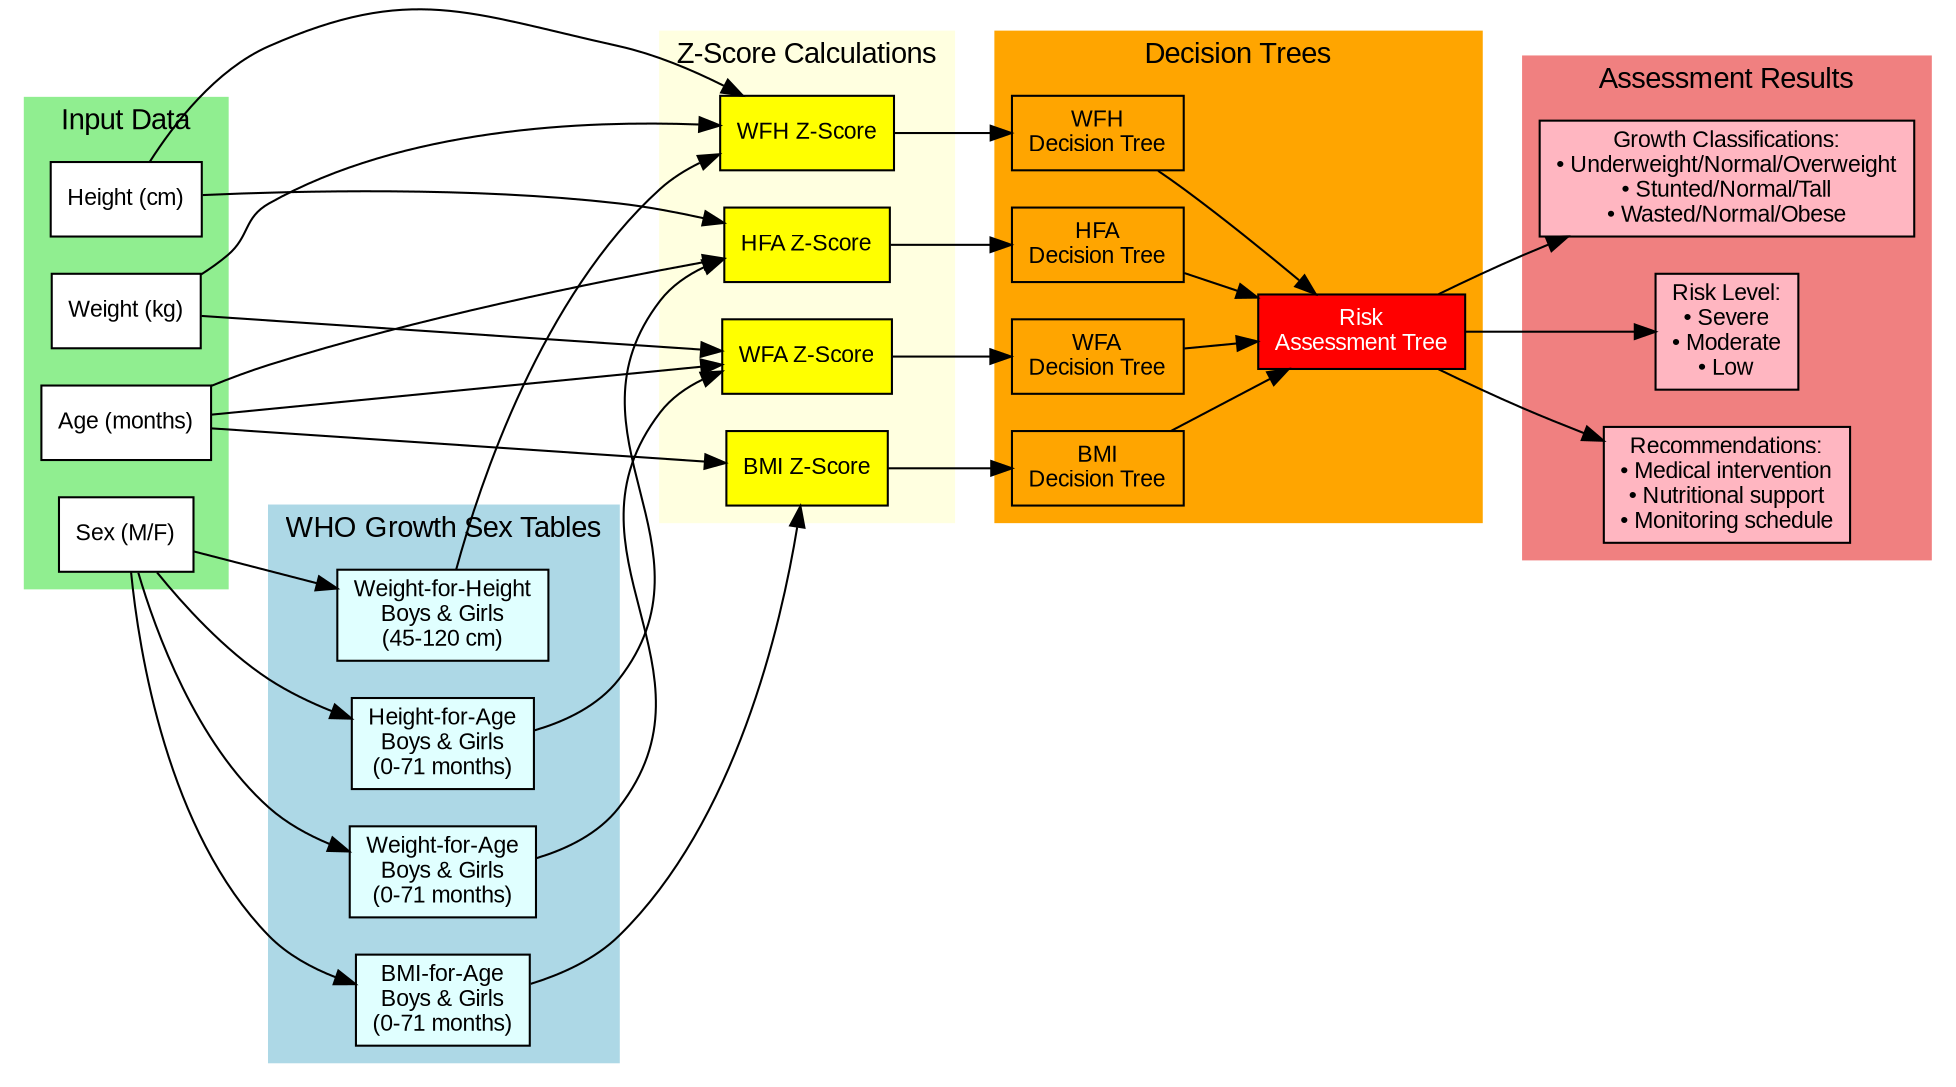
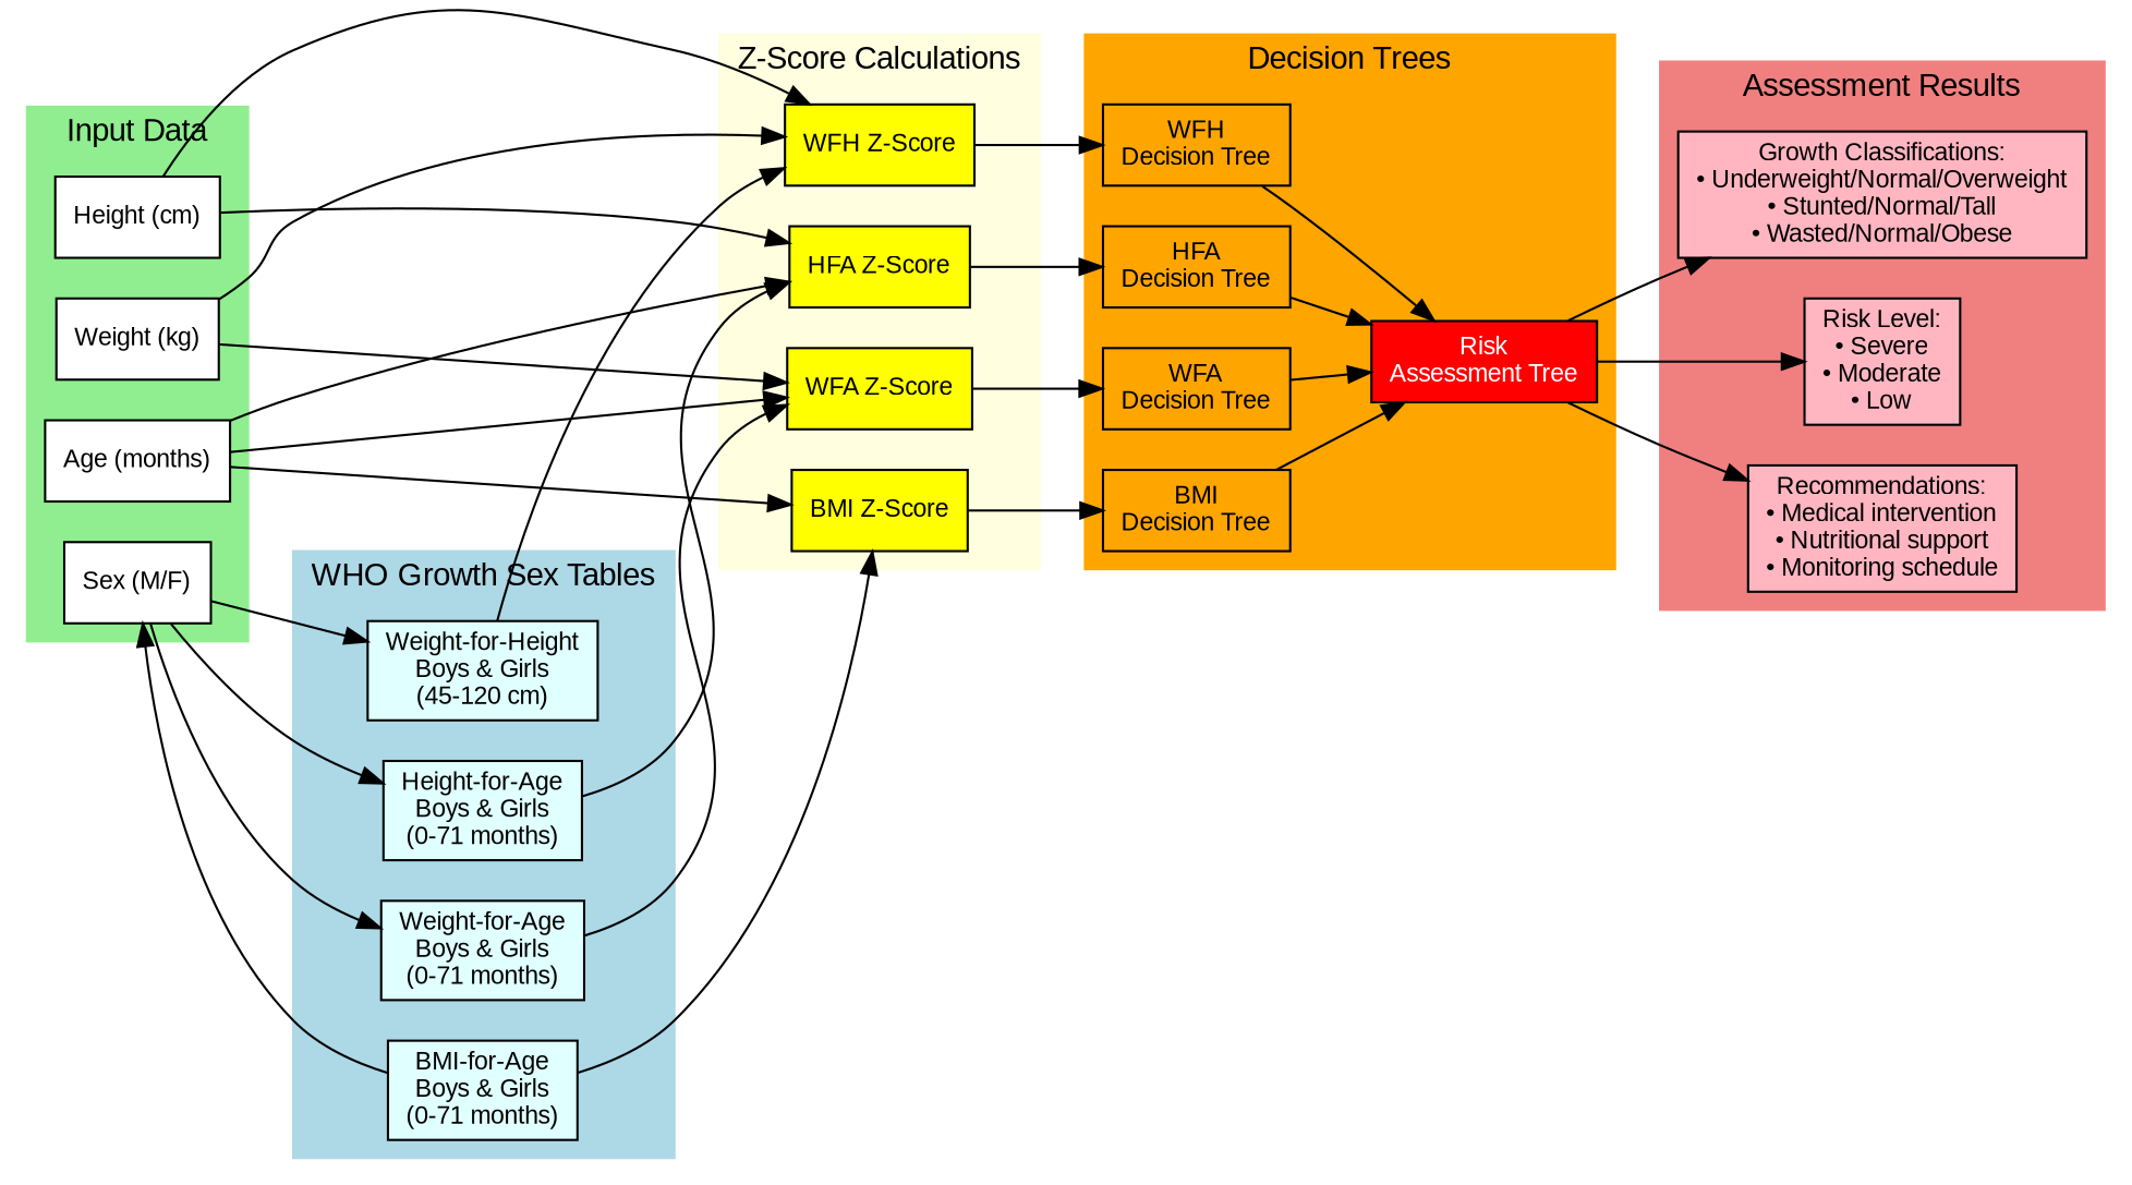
  digraph {
    bgcolor=white
    fontname=Arial
    fontsize=14
    rankdir=LR
    node [fillcolor=white fontname=Arial fontsize=11 shape=box style=filled]
    edge [fontname=Arial fontsize=10]
    n1 [label="Weight (kg)"]
    n2 [label="Height (cm)"]
    n3 [label="Age (months)"]
    n4 [label="Sex (M/F)"]
    n5 [fillcolor=lightcyan label="Weight-for-Age\nBoys & Girls\n(0-71 months)"]
    n6 [fillcolor=lightcyan label="Height-for-Age\nBoys & Girls\n(0-71 months)"]
    n7 [fillcolor=lightcyan label="Weight-for-Height\nBoys & Girls\n(45-120 cm)"]
    n8 [fillcolor=lightcyan label="BMI-for-Age\nBoys & Girls\n(0-71 months)"]
    n9 [fillcolor=yellow label="WFA Z-Score"]
    n10 [fillcolor=yellow label="HFA Z-Score"]
    n11 [fillcolor=yellow label="WFH Z-Score"]
    n12 [fillcolor=yellow label="BMI Z-Score"]
    n13 [fillcolor=orange label="WFA\nDecision Tree"]
    n14 [fillcolor=orange label="HFA\nDecision Tree"]
    n15 [fillcolor=orange label="WFH\nDecision Tree"]
    n16 [fillcolor=orange label="BMI\nDecision Tree"]
    n17 [fillcolor=red fontcolor=white label="Risk\nAssessment Tree"]
    n18 [fillcolor=lightpink label="Growth Classifications:\n• Underweight/Normal/Overweight\n• Stunted/Normal/Tall\n• Wasted/Normal/Obese"]
    n19 [fillcolor=lightpink label="Risk Level:\n• Severe\n• Moderate\n• Low"]
    n20 [fillcolor=lightpink label="Recommendations:\n• Medical intervention\n• Nutritional support\n• Monitoring schedule"]
    subgraph cluster_1 {
      color=lightgreen
      label="Input Data"
      style=filled
      n1
      n2
      n3
      n4
    }
    subgraph cluster_2 {
      color=lightblue
      label="WHO Growth Sex Tables"
      style=filled
      n5
      n6
      n7
      n8
    }
    subgraph cluster_3 {
      color=lightyellow
      label="Z-Score Calculations"
      style=filled
      n9
      n10
      n11
      n12
    }
    subgraph cluster_4 {
      color=orange
      label="Decision Trees"
      style=filled
      n13
      n14
      n15
      n16
      n17
    }
    subgraph cluster_5 {
      color=lightcoral
      label="Assessment Results"
      style=filled
      n18
      n19
      n20
    }
    n1 -> n9
    n1 -> n11
    n2 -> n10
    n2 -> n11
    n3 -> n9
    n3 -> n10
    n3 -> n12
    n4 -> n5
    n4 -> n6
    n4 -> n7
-   n4 -> n8
+   n8 -> n4
    n5 -> n9
    n6 -> n10
    n7 -> n11
    n8 -> n12
    n9 -> n13
    n10 -> n14
    n11 -> n15
    n12 -> n16
    n13 -> n17
    n14 -> n17
    n15 -> n17
    n16 -> n17
    n17 -> n18
    n17 -> n19
    n17 -> n20
  }
